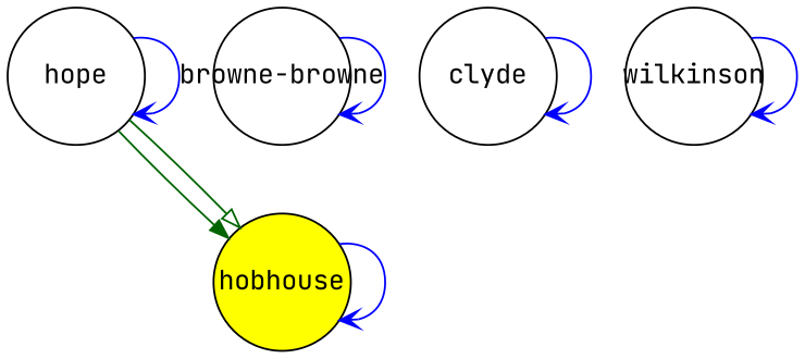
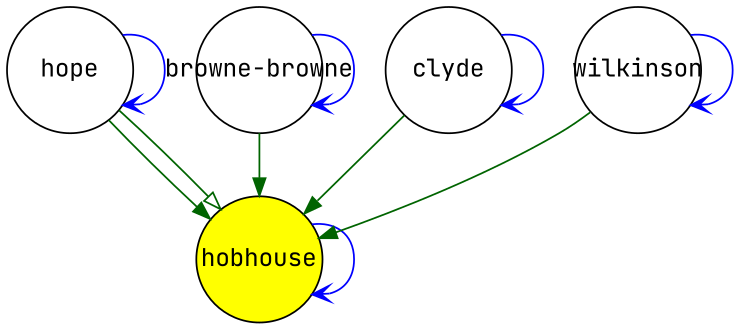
  digraph {
    fontname="JetBrains Mono"
    node [fillcolor=white fixedsize=true fontname="JetBrains Mono" shape=circle style=filled]
    edge [arrowhead=vee color=blue fontname="JetBrains Mono" penwidth=1]
    hope [height=1 width=1]
    hobhouse [fillcolor=yellow height=1 width=1]
    n3 [height=1 label="browne-browne" width=1]
    clyde [height=1 width=1]
    n5 [height=1 label=wilkinson width=1]
    hope -> hope
    hope -> hobhouse [arrowhead=normal color=darkgreen]
    hope -> hobhouse [arrowhead=onormal color=darkgreen]
    hobhouse -> hobhouse
+   n3 -> hobhouse [arrowhead=normal color=darkgreen]
    n3 -> n3
+   clyde -> hobhouse [arrowhead=normal color=darkgreen]
    clyde -> clyde
+   n5 -> hobhouse [arrowhead=normal color=darkgreen]
    n5 -> n5
  }
